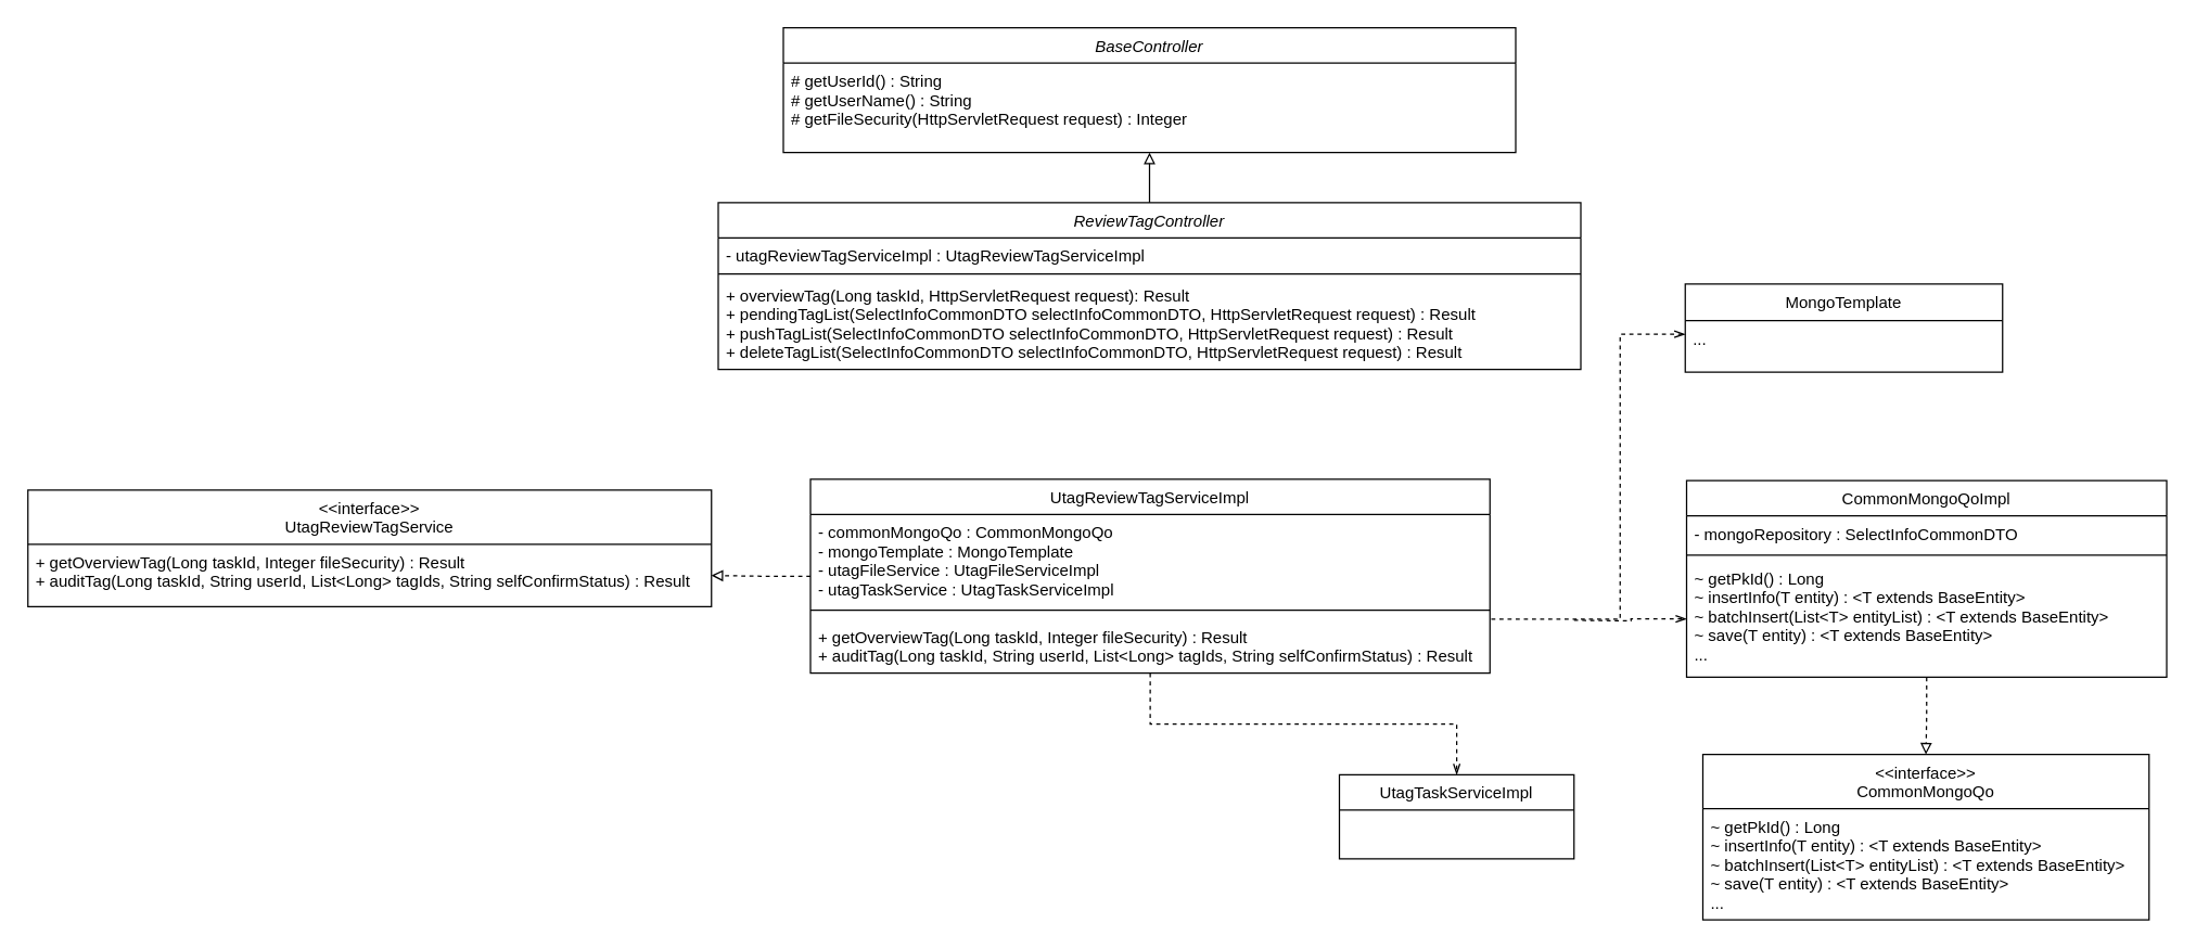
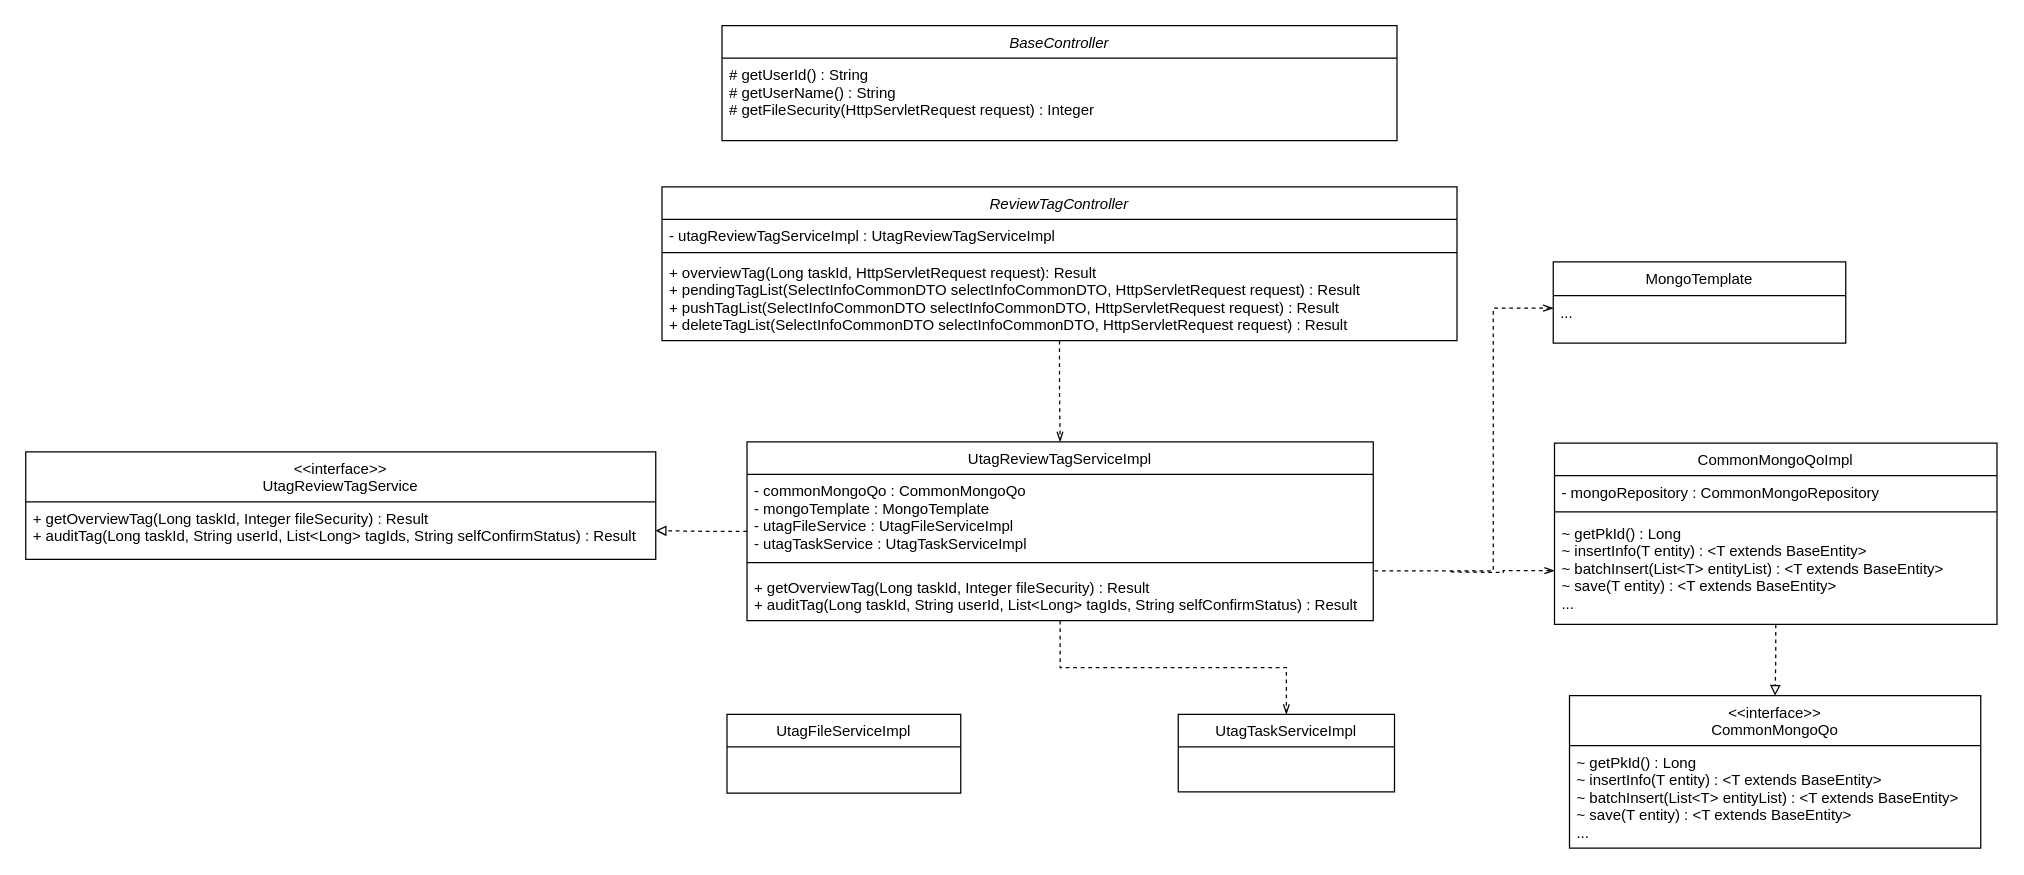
  <mxCell id="0" />
  <mxCell id="1" parent="0" />
+ <mxCell id="2" style="edgeStyle=orthogonalEdgeStyle;rounded=0;orthogonalLoop=1;jettySize=auto;html=1;entryX=0.5;entryY=0;entryDx=0;entryDy=0;dashed=1;endArrow=openThin;endFill=0;" parent="1" source="3" target="9" edge="1"><mxGeometry relative="1" as="geometry" /></mxCell>
  <mxCell id="3" value="ReviewTagController" style="swimlane;fontStyle=2;align=center;verticalAlign=top;childLayout=stackLayout;horizontal=1;startSize=26;horizontalStack=0;resizeParent=1;resizeLast=0;collapsible=1;marginBottom=0;rounded=0;shadow=0;strokeWidth=1;" parent="1" vertex="1"><mxGeometry x="529" y="149" width="636" height="123" as="geometry"><mxRectangle x="230" y="140" width="160" height="26" as="alternateBounds" /></mxGeometry></mxCell>
  <mxCell id="4" value="- utagReviewTagServiceImpl : UtagReviewTagServiceImpl" style="text;align=left;verticalAlign=top;spacingLeft=4;spacingRight=4;overflow=hidden;rotatable=0;points=[[0,0.5],[1,0.5]];portConstraint=eastwest;" parent="3" vertex="1"><mxGeometry y="26" width="636" height="24" as="geometry" /></mxCell>
  <mxCell id="5" value="" style="line;html=1;strokeWidth=1;align=left;verticalAlign=middle;spacingTop=-1;spacingLeft=3;spacingRight=3;rotatable=0;labelPosition=right;points=[];portConstraint=eastwest;" parent="3" vertex="1"><mxGeometry y="50" width="636" height="5" as="geometry" /></mxCell>
  <mxCell id="6" value="+ overviewTag(Long taskId, HttpServletRequest request): Result&#10;+ pendingTagList(SelectInfoCommonDTO selectInfoCommonDTO, HttpServletRequest request) : Result&#10;+ pushTagList(SelectInfoCommonDTO selectInfoCommonDTO, HttpServletRequest request) : Result&#10;+ deleteTagList(SelectInfoCommonDTO selectInfoCommonDTO, HttpServletRequest request) : Result" style="text;align=left;verticalAlign=top;spacingLeft=4;spacingRight=4;overflow=hidden;rotatable=0;points=[[0,0.5],[1,0.5]];portConstraint=eastwest;" parent="3" vertex="1"><mxGeometry y="55" width="636" height="65" as="geometry" /></mxCell>
  <mxCell id="7" style="edgeStyle=orthogonalEdgeStyle;rounded=0;orthogonalLoop=1;jettySize=auto;html=1;entryX=1;entryY=0.5;entryDx=0;entryDy=0;endArrow=block;endFill=0;dashed=1;" parent="1" source="9" target="14" edge="1"><mxGeometry relative="1" as="geometry" /></mxCell>
  <mxCell id="8" style="edgeStyle=orthogonalEdgeStyle;rounded=0;orthogonalLoop=1;jettySize=auto;html=1;dashed=1;endArrow=openThin;endFill=0;" edge="1" parent="1" source="9" target="30"><mxGeometry relative="1" as="geometry" /></mxCell>
  <mxCell id="9" value="UtagReviewTagServiceImpl" style="swimlane;fontStyle=0;align=center;verticalAlign=top;childLayout=stackLayout;horizontal=1;startSize=26;horizontalStack=0;resizeParent=1;resizeLast=0;collapsible=1;marginBottom=0;rounded=0;shadow=0;strokeWidth=1;" parent="1" vertex="1"><mxGeometry x="597" y="353" width="501" height="143" as="geometry"><mxRectangle x="130" y="380" width="160" height="26" as="alternateBounds" /></mxGeometry></mxCell>
  <mxCell id="10" value="- commonMongoQo : CommonMongoQo&#10;- mongoTemplate : MongoTemplate&#10;- utagFileService : UtagFileServiceImpl&#10;- utagTaskService : UtagTaskServiceImpl" style="text;align=left;verticalAlign=top;spacingLeft=4;spacingRight=4;overflow=hidden;rotatable=0;points=[[0,0.5],[1,0.5]];portConstraint=eastwest;" parent="9" vertex="1"><mxGeometry y="26" width="501" height="64" as="geometry" /></mxCell>
  <mxCell id="11" value="" style="line;html=1;strokeWidth=1;align=left;verticalAlign=middle;spacingTop=-1;spacingLeft=3;spacingRight=3;rotatable=0;labelPosition=right;points=[];portConstraint=eastwest;" parent="9" vertex="1"><mxGeometry y="90" width="501" height="13" as="geometry" /></mxCell>
  <mxCell id="12" value="+ getOverviewTag(Long taskId, Integer fileSecurity) : Result&#10;+ auditTag(Long taskId, String userId, List&lt;Long&gt; tagIds, String selfConfirmStatus) : Result " style="text;align=left;verticalAlign=top;spacingLeft=4;spacingRight=4;overflow=hidden;rotatable=0;points=[[0,0.5],[1,0.5]];portConstraint=eastwest;" parent="9" vertex="1"><mxGeometry y="103" width="501" height="39" as="geometry" /></mxCell>
  <mxCell id="13" value="&lt;&lt;interface&gt;&gt;&#10;UtagReviewTagService" style="swimlane;fontStyle=0;align=center;verticalAlign=top;childLayout=stackLayout;horizontal=1;startSize=40;horizontalStack=0;resizeParent=1;resizeLast=0;collapsible=1;marginBottom=0;rounded=0;shadow=0;strokeWidth=1;" parent="1" vertex="1"><mxGeometry x="20" y="361" width="504" height="86" as="geometry"><mxRectangle x="130" y="380" width="160" height="26" as="alternateBounds" /></mxGeometry></mxCell>
  <mxCell id="14" value="+ getOverviewTag(Long taskId, Integer fileSecurity) : Result&#10;+ auditTag(Long taskId, String userId, List&lt;Long&gt; tagIds, String selfConfirmStatus) : Result " style="text;align=left;verticalAlign=top;spacingLeft=4;spacingRight=4;overflow=hidden;rotatable=0;points=[[0,0.5],[1,0.5]];portConstraint=eastwest;" parent="13" vertex="1"><mxGeometry y="40" width="504" height="46" as="geometry" /></mxCell>
  <mxCell id="15" value="BaseController" style="swimlane;fontStyle=2;align=center;verticalAlign=top;childLayout=stackLayout;horizontal=1;startSize=26;horizontalStack=0;resizeParent=1;resizeLast=0;collapsible=1;marginBottom=0;rounded=0;shadow=0;strokeWidth=1;" parent="1" vertex="1"><mxGeometry x="577" y="20" width="540" height="92" as="geometry"><mxRectangle x="230" y="140" width="160" height="26" as="alternateBounds" /></mxGeometry></mxCell>
  <mxCell id="16" value="# getUserId() : String&#10;# getUserName() : String&#10;# getFileSecurity(HttpServletRequest request) : Integer" style="text;align=left;verticalAlign=top;spacingLeft=4;spacingRight=4;overflow=hidden;rotatable=0;points=[[0,0.5],[1,0.5]];portConstraint=eastwest;" parent="15" vertex="1"><mxGeometry y="26" width="540" height="66" as="geometry" /></mxCell>
- <mxCell id="17" style="edgeStyle=orthogonalEdgeStyle;rounded=0;orthogonalLoop=1;jettySize=auto;html=1;exitX=0.5;exitY=0;exitDx=0;exitDy=0;endArrow=block;endFill=0;entryX=0.5;entryY=1;entryDx=0;entryDy=0;" parent="1" source="3" target="15" edge="1"><mxGeometry relative="1" as="geometry"><mxPoint x="797" y="70" as="targetPoint" /></mxGeometry></mxCell>
  <mxCell id="18" value="&lt;&lt;interface&gt;&gt;&#10;CommonMongoQo" style="swimlane;fontStyle=0;align=center;verticalAlign=top;childLayout=stackLayout;horizontal=1;startSize=40;horizontalStack=0;resizeParent=1;resizeLast=0;collapsible=1;marginBottom=0;rounded=0;shadow=0;strokeWidth=1;" parent="1" vertex="1"><mxGeometry x="1255" y="556" width="329" height="122" as="geometry"><mxRectangle x="130" y="380" width="160" height="26" as="alternateBounds" /></mxGeometry></mxCell>
  <mxCell id="19" value="~ getPkId() : Long&#10;~ insertInfo(T entity) : &lt;T extends BaseEntity&gt;&#10;~ batchInsert(List&lt;T&gt; entityList) : &lt;T extends BaseEntity&gt;&#10;~ save(T entity) : &lt;T extends BaseEntity&gt;&#10;..." style="text;align=left;verticalAlign=top;spacingLeft=4;spacingRight=4;overflow=hidden;rotatable=0;points=[[0,0.5],[1,0.5]];portConstraint=eastwest;" parent="18" vertex="1"><mxGeometry y="40" width="329" height="82" as="geometry" /></mxCell>
  <mxCell id="20" value="MongoTemplate" style="swimlane;fontStyle=0;align=center;verticalAlign=top;childLayout=stackLayout;horizontal=1;startSize=27;horizontalStack=0;resizeParent=1;resizeLast=0;collapsible=1;marginBottom=0;rounded=0;shadow=0;strokeWidth=1;" parent="1" vertex="1"><mxGeometry x="1242" y="209" width="234" height="65" as="geometry"><mxRectangle x="130" y="380" width="160" height="26" as="alternateBounds" /></mxGeometry></mxCell>
  <mxCell id="21" value="..." style="text;align=left;verticalAlign=top;spacingLeft=4;spacingRight=4;overflow=hidden;rotatable=0;points=[[0,0.5],[1,0.5]];portConstraint=eastwest;" parent="20" vertex="1"><mxGeometry y="27" width="234" height="38" as="geometry" /></mxCell>
  <mxCell id="22" style="edgeStyle=orthogonalEdgeStyle;rounded=0;orthogonalLoop=1;jettySize=auto;html=1;dashed=1;endArrow=block;endFill=0;" parent="1" source="23" target="18" edge="1"><mxGeometry relative="1" as="geometry" /></mxCell>
  <mxCell id="23" value="CommonMongoQoImpl" style="swimlane;fontStyle=0;align=center;verticalAlign=top;childLayout=stackLayout;horizontal=1;startSize=26;horizontalStack=0;resizeParent=1;resizeLast=0;collapsible=1;marginBottom=0;rounded=0;shadow=0;strokeWidth=1;" parent="1" vertex="1"><mxGeometry x="1243" y="354" width="354" height="145" as="geometry"><mxRectangle x="130" y="380" width="160" height="26" as="alternateBounds" /></mxGeometry></mxCell>
- <mxCell id="24" value="- mongoRepository : SelectInfoCommonDTO" style="text;align=left;verticalAlign=top;spacingLeft=4;spacingRight=4;overflow=hidden;rotatable=0;points=[[0,0.5],[1,0.5]];portConstraint=eastwest;" parent="23" vertex="1"><mxGeometry y="26" width="354" height="25" as="geometry" /></mxCell>
+ <mxCell id="24" value="- mongoRepository : CommonMongoRepository" style="text;align=left;verticalAlign=top;spacingLeft=4;spacingRight=4;overflow=hidden;rotatable=0;points=[[0,0.5],[1,0.5]];portConstraint=eastwest;" parent="23" vertex="1"><mxGeometry y="26" width="354" height="25" as="geometry" /></mxCell>
  <mxCell id="25" value="" style="line;html=1;strokeWidth=1;align=left;verticalAlign=middle;spacingTop=-1;spacingLeft=3;spacingRight=3;rotatable=0;labelPosition=right;points=[];portConstraint=eastwest;" parent="23" vertex="1"><mxGeometry y="51" width="354" height="8" as="geometry" /></mxCell>
  <mxCell id="26" value="~ getPkId() : Long&#10;~ insertInfo(T entity) : &lt;T extends BaseEntity&gt;&#10;~ batchInsert(List&lt;T&gt; entityList) : &lt;T extends BaseEntity&gt;&#10;~ save(T entity) : &lt;T extends BaseEntity&gt;&#10;..." style="text;align=left;verticalAlign=top;spacingLeft=4;spacingRight=4;overflow=hidden;rotatable=0;points=[[0,0.5],[1,0.5]];portConstraint=eastwest;" parent="23" vertex="1"><mxGeometry y="59" width="354" height="86" as="geometry" /></mxCell>
  <mxCell id="27" style="edgeStyle=orthogonalEdgeStyle;rounded=0;orthogonalLoop=1;jettySize=auto;html=1;endArrow=openThin;endFill=0;dashed=1;exitX=1;exitY=0.5;exitDx=0;exitDy=0;" parent="1" target="26" edge="1"><mxGeometry relative="1" as="geometry"><mxPoint x="1160" y="457" as="sourcePoint" /><mxPoint x="1348" y="485" as="targetPoint" /></mxGeometry></mxCell>
  <mxCell id="28" style="edgeStyle=orthogonalEdgeStyle;rounded=0;orthogonalLoop=1;jettySize=auto;html=1;endArrow=openThin;endFill=0;dashed=1;exitX=1.002;exitY=0.005;exitDx=0;exitDy=0;exitPerimeter=0;" parent="1" target="21" edge="1" source="12"><mxGeometry relative="1" as="geometry"><mxPoint x="1160" y="457" as="sourcePoint" /><mxPoint x="1301" y="467" as="targetPoint" /><Array as="points"><mxPoint x="1194" y="456" /><mxPoint x="1194" y="246" /></Array></mxGeometry></mxCell>
- <mxCell id="30" value="UtagTaskServiceImpl" style="swimlane;fontStyle=0;align=center;verticalAlign=top;childLayout=stackLayout;horizontal=1;startSize=26;horizontalStack=0;resizeParent=1;resizeLast=0;collapsible=1;marginBottom=0;rounded=0;shadow=0;strokeWidth=1;" vertex="1" parent="1"><mxGeometry x="987" y="571" width="173" height="62" as="geometry"><mxRectangle x="130" y="380" width="160" height="26" as="alternateBounds" /></mxGeometry></mxCell>
+ <mxCell id="29" value="UtagFileServiceImpl" style="swimlane;fontStyle=0;align=center;verticalAlign=top;childLayout=stackLayout;horizontal=1;startSize=26;horizontalStack=0;resizeParent=1;resizeLast=0;collapsible=1;marginBottom=0;rounded=0;shadow=0;strokeWidth=1;" vertex="1" parent="1"><mxGeometry x="581" y="571" width="187" height="63" as="geometry"><mxRectangle x="130" y="380" width="160" height="26" as="alternateBounds" /></mxGeometry></mxCell>
+ <mxCell id="30" value="UtagTaskServiceImpl" style="swimlane;fontStyle=0;align=center;verticalAlign=top;childLayout=stackLayout;horizontal=1;startSize=26;horizontalStack=0;resizeParent=1;resizeLast=0;collapsible=1;marginBottom=0;rounded=0;shadow=0;strokeWidth=1;" vertex="1" parent="1"><mxGeometry x="942" y="571" width="173" height="62" as="geometry"><mxRectangle x="130" y="380" width="160" height="26" as="alternateBounds" /></mxGeometry></mxCell>
